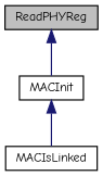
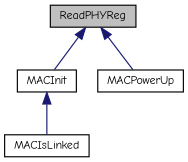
  digraph {
    fontname="Comic Neue"
    rankdir=TB
    node [color=black fillcolor=white fontname="Comic Neue" fontsize=10 shape=record style=filled]
    edge [color=midnightblue dir=back fontname="Comic Neue" fontsize=10 labelfontname=Helvetica labelfontsize=10 style=solid]
    n1 [fillcolor=grey75 fontcolor=black height=0.2 label=ReadPHYReg width=0.4]
    n2 [height=0.2 label=MACInit width=0.4]
+   n3 [height=0.2 label=MACPowerUp width=0.4]
    n4 [height=0.2 label=MACIsLinked width=0.4]
    n1 -> n2
+   n1 -> n3
    n2 -> n4
  }
